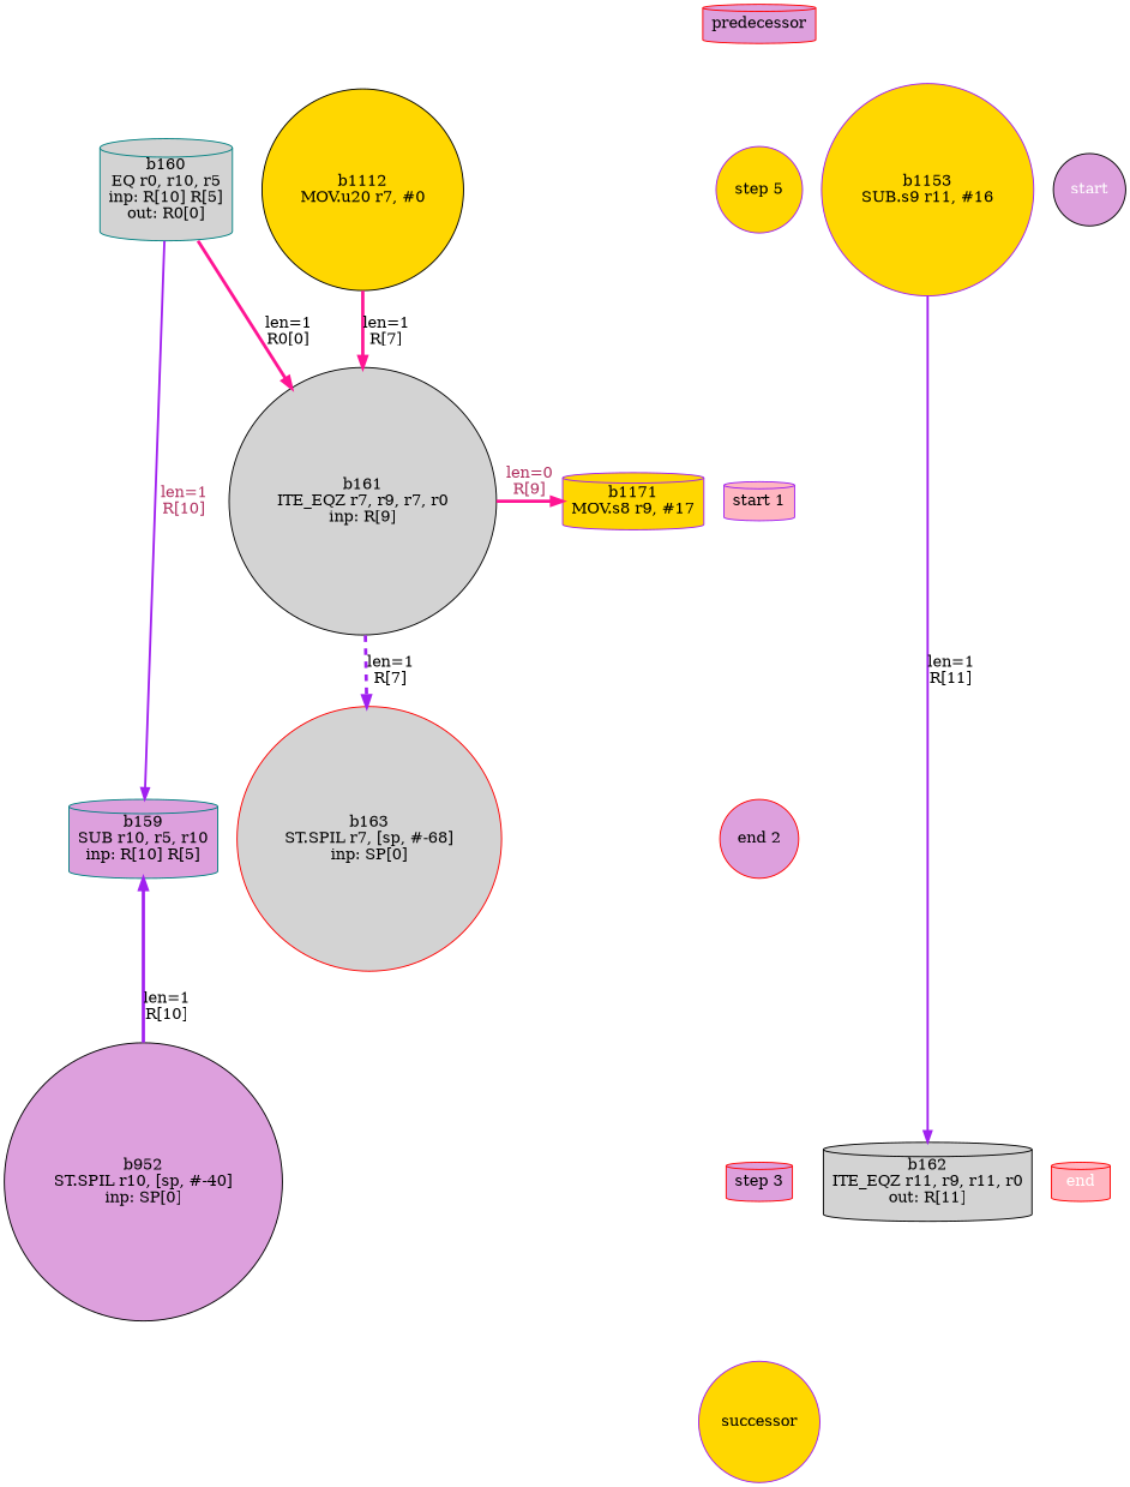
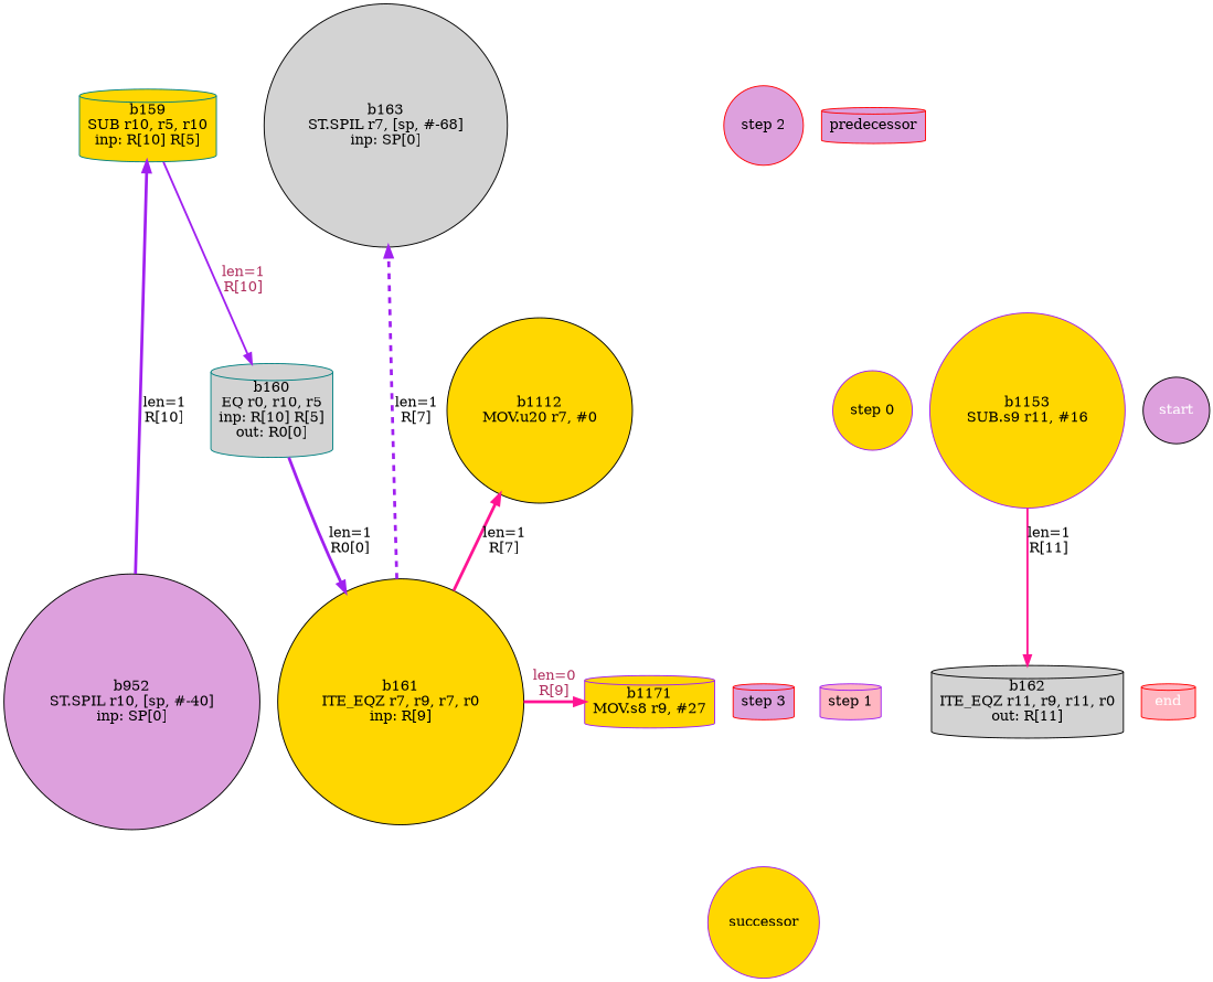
  digraph {
    node [color=black fillcolor=plum fontcolor=black shape=circle style=filled]
    edge [style=bold weight=1000]
-   n1 [color=teal label="b159\nSUB r10, r5, r10\ninp: R[10] R[5]" shape=cylinder]
-   n2 [color=red label="end 2" fontcolor=""]
+   n1 [color=teal fillcolor=gold label="b159\nSUB r10, r5, r10\ninp: R[10] R[5]" shape=cylinder]
+   n2 [color=red label="step 2" fontcolor=""]
    n3 [color=teal fillcolor=lightgrey label="b160\nEQ r0, r10, r5\ninp: R[10] R[5]\nout: R0[0]" shape=cylinder]
-   n4 [color=purple fillcolor=gold label="step 5" fontcolor=""]
-   n5 [fillcolor=lightgrey label="b161\nITE_EQZ r7, r9, r7, r0\ninp: R[9]"]
-   n6 [color=purple fillcolor=lightpink label="start 1" shape=cylinder fontcolor=""]
+   n4 [color=purple fillcolor=gold label="step 0" fontcolor=""]
+   n5 [fillcolor=gold label="b161\nITE_EQZ r7, r9, r7, r0\ninp: R[9]"]
+   n6 [color=purple fillcolor=lightpink label="step 1" shape=cylinder fontcolor=""]
    n7 [fillcolor=lightgrey label="b162\nITE_EQZ r11, r9, r11, r0\nout: R[11]" shape=cylinder]
    n8 [color=red label="step 3" shape=cylinder fontcolor=""]
-   n9 [color=red fillcolor=lightgrey label="b163\nST.SPIL r7, [sp, #-68]\ninp: SP[0]"]
+   n9 [fillcolor=lightgrey label="b163\nST.SPIL r7, [sp, #-68]\ninp: SP[0]"]
    n10 [fillcolor=gold label="b1112\nMOV.u20 r7, #0"]
    n11 [color=purple fillcolor=gold label="b1153\nSUB.s9 r11, #16"]
-   n12 [color=purple fillcolor=gold label="b1171\nMOV.s8 r9, #17" shape=cylinder]
+   n12 [color=purple fillcolor=gold label="b1171\nMOV.s8 r9, #27" shape=cylinder]
    n13 [label="b952\nST.SPIL r10, [sp, #-40]\ninp: SP[0]"]
    n14 [fontcolor=white label=start]
    n15 [color=red fillcolor=lightpink fontcolor=white label=end shape=cylinder]
    n16 [color=purple fillcolor=gold label=successor fontcolor=""]
    n17 [color=red label=predecessor shape=cylinder fontcolor=""]
    subgraph sub_1 {
      rank=same
      n1
      n2
    }
    subgraph sub_2 {
      rank=same
      n3
      n4
    }
    subgraph sub_3 {
      rank=same
      n5
      n6
    }
    subgraph sub_4 {
      rank=same
      n7
      n8
    }
    subgraph sub_5 {
      rank=same
      n2
      n9
    }
    subgraph sub_6 {
      rank=same
      n4
      n10
    }
    subgraph sub_7 {
      rank=same
      n4
      n11
    }
    subgraph sub_8 {
      rank=same
      n6
      n12
    }
    subgraph sub_9 {
      rank=same
      n8
      n13
    }
    subgraph sub_10 {
      rank=same
      n4
      n14
    }
    subgraph sub_11 {
      rank=same
      n8
      n15
    }
    n2 -> n8 [style=invis weight=9000]
-   n3 -> n1 [color=purple fontcolor=maroon label="len=1\nR[10]"]
-   n3 -> n5 [color=deeppink fontcolor=black label="len=1\nR0[0]" penwidth=3]
+   n1 -> n3 [color=purple fontcolor=maroon label="len=1\nR[10]"]
+   n3 -> n5 [color=purple fontcolor=black label="len=1\nR0[0]" penwidth=3]
    n4 -> n6 [style=invis weight=9000]
    n5 -> n9 [color=purple fontcolor=black label="len=1\nR[7]" penwidth=3 style=dashed]
    n5 -> n12 [color=deeppink fontcolor=maroon label="len=0\nR[9]" penwidth=3]
    n6 -> n2 [style=invis weight=9000]
    n8 -> n16 [style=invis weight=9000]
-   n10 -> n5 [color=deeppink fontcolor=black label="len=1\nR[7]" penwidth=3]
-   n11 -> n7 [color=purple fontcolor=black label="len=1\nR[11]"]
+   n5 -> n10 [color=deeppink fontcolor=black label="len=1\nR[7]" penwidth=3]
+   n11 -> n7 [color=deeppink fontcolor=black label="len=1\nR[11]"]
    n13 -> n1 [color=purple fontcolor=black label="len=1\nR[10]" penwidth=3]
    n17 -> n4 [style=invis weight=9000]
  }
